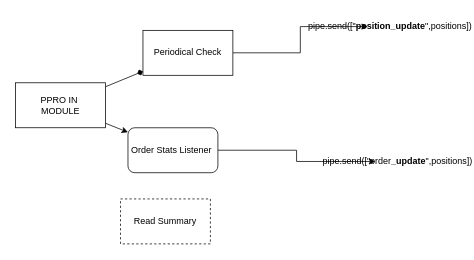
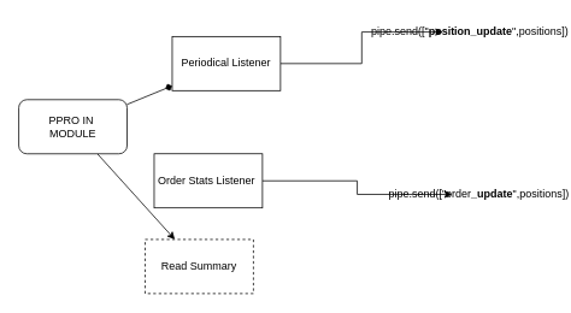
  <mxCell id="0" />
  <mxCell id="1" parent="0" />
  <mxCell id="2" value="" style="rounded=0;orthogonalLoop=1;jettySize=auto;html=1;endArrow=diamond;" edge="1" parent="1" source="5" target="7"><mxGeometry relative="1" as="geometry" /></mxCell>
- <mxCell id="3" value="" style="rounded=0;orthogonalLoop=1;jettySize=auto;html=1;" edge="1" parent="1" source="5" target="9"><mxGeometry relative="1" as="geometry" /></mxCell>
- <mxCell id="5" value="PPRO IN&amp;nbsp;&lt;br&gt;MODULE" style="rounded=0;whiteSpace=wrap;html=1;" vertex="1" parent="1"><mxGeometry x="20" y="110" width="120" height="60" as="geometry" /></mxCell>
+ <mxCell id="4" value="" style="rounded=0;orthogonalLoop=1;jettySize=auto;html=1;" edge="1" parent="1" source="5" target="12"><mxGeometry relative="1" as="geometry" /></mxCell>
+ <mxCell id="5" value="PPRO IN&amp;nbsp;&lt;br&gt;MODULE" style="whiteSpace=wrap;html=1;rounded=1;" vertex="1" parent="1"><mxGeometry x="20" y="110" width="120" height="60" as="geometry" /></mxCell>
  <mxCell id="6" style="edgeStyle=orthogonalEdgeStyle;rounded=0;orthogonalLoop=1;jettySize=auto;html=1;" edge="1" parent="1" source="7" target="10"><mxGeometry relative="1" as="geometry"><mxPoint x="360" y="40" as="targetPoint" /></mxGeometry></mxCell>
- <mxCell id="7" value="Periodical Check" style="rounded=0;whiteSpace=wrap;html=1;" vertex="1" parent="1"><mxGeometry x="190" y="40" width="120" height="60" as="geometry" /></mxCell>
+ <mxCell id="7" value="Periodical Listener" style="rounded=0;whiteSpace=wrap;html=1;" vertex="1" parent="1"><mxGeometry x="190" y="40" width="120" height="60" as="geometry" /></mxCell>
  <mxCell id="8" style="edgeStyle=orthogonalEdgeStyle;rounded=0;orthogonalLoop=1;jettySize=auto;html=1;" edge="1" parent="1" source="9" target="11"><mxGeometry relative="1" as="geometry"><mxPoint x="330" y="250" as="targetPoint" /></mxGeometry></mxCell>
- <mxCell id="9" value="Order Stats Listener&amp;nbsp;" style="whiteSpace=wrap;html=1;rounded=1;" vertex="1" parent="1"><mxGeometry x="170" y="170" width="120" height="60" as="geometry" /></mxCell>
+ <mxCell id="9" value="Order Stats Listener&amp;nbsp;" style="rounded=0;whiteSpace=wrap;html=1;" vertex="1" parent="1"><mxGeometry x="170" y="170" width="120" height="60" as="geometry" /></mxCell>
  <mxCell id="10" value="pipe.send([&quot;&lt;b&gt;position_update&lt;/b&gt;&quot;,positions])" style="text;html=1;strokeColor=none;fillColor=none;align=center;verticalAlign=middle;whiteSpace=wrap;rounded=0;" vertex="1" parent="1"><mxGeometry x="490" y="20" width="60" height="30" as="geometry" /></mxCell>
  <mxCell id="11" value="pipe.send([&quot;order&lt;b&gt;_update&lt;/b&gt;&quot;,positions])" style="text;html=1;strokeColor=none;fillColor=none;align=center;verticalAlign=middle;whiteSpace=wrap;rounded=0;" vertex="1" parent="1"><mxGeometry x="500" y="200" width="60" height="30" as="geometry" /></mxCell>
  <mxCell id="12" value="Read Summary" style="rounded=0;whiteSpace=wrap;html=1;dashed=1;" vertex="1" parent="1"><mxGeometry x="160" y="265" width="120" height="60" as="geometry" /></mxCell>
